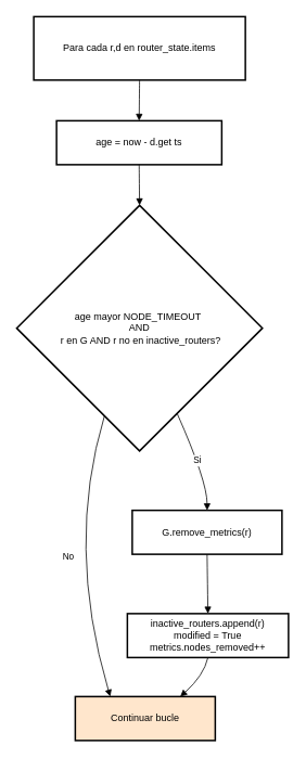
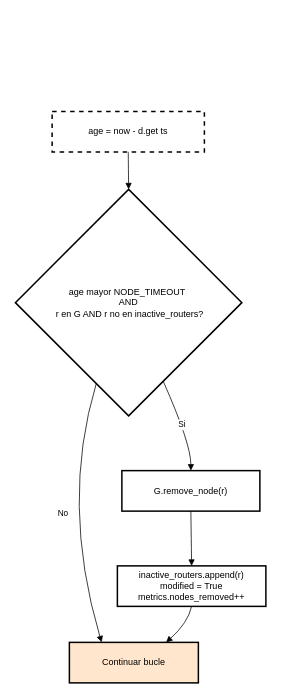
  <mxCell id="0" />
  <mxCell id="1" parent="0" />
- <mxCell id="2" value="Para cada r,d en router_state.items" style="whiteSpace=wrap;strokeWidth=2;" vertex="1" parent="1"><mxGeometry x="41" y="20" width="260" height="78" as="geometry" /></mxCell>
- <mxCell id="3" value="age = now - d.get ts" style="whiteSpace=wrap;strokeWidth=2;" vertex="1" parent="1"><mxGeometry x="69" y="148" width="203" height="54" as="geometry" /></mxCell>
+ <mxCell id="3" value="age = now - d.get ts" style="whiteSpace=wrap;strokeWidth=2;dashed=1;" vertex="1" parent="1"><mxGeometry x="69" y="148" width="203" height="54" as="geometry" /></mxCell>
  <mxCell id="4" value="age mayor NODE_TIMEOUT &#10;AND&#10; r en G AND r no en inactive_routers?" style="rhombus;strokeWidth=2;whiteSpace=wrap;" vertex="1" parent="1"><mxGeometry x="20" y="252" width="302" height="302" as="geometry" /></mxCell>
- <mxCell id="5" value="G.remove_metrics(r)" style="whiteSpace=wrap;strokeWidth=2;" vertex="1" parent="1"><mxGeometry x="162" y="627" width="184" height="54" as="geometry" /></mxCell>
+ <mxCell id="5" value="G.remove_node(r)" style="whiteSpace=wrap;strokeWidth=2;" vertex="1" parent="1"><mxGeometry x="162" y="627" width="184" height="54" as="geometry" /></mxCell>
  <mxCell id="6" value="inactive_routers.append(r)&#10;modified = True&#10;metrics.nodes_removed++" style="whiteSpace=wrap;strokeWidth=2;" vertex="1" parent="1"><mxGeometry x="156" y="754" width="198" height="54" as="geometry" /></mxCell>
- <mxCell id="7" value="" style="curved=1;startArrow=none;endArrow=block;exitX=0.5;exitY=1;entryX=0.5;entryY=0;rounded=0;exitDx=0;exitDy=0;" edge="1" parent="1" source="2" target="3"><mxGeometry relative="1" as="geometry"><Array as="points" /></mxGeometry></mxCell>
  <mxCell id="8" value="" style="curved=1;startArrow=none;endArrow=block;exitX=0.5;exitY=1;entryX=0.5;entryY=0;rounded=0;" edge="1" parent="1" source="3" target="4"><mxGeometry relative="1" as="geometry"><Array as="points" /></mxGeometry></mxCell>
  <mxCell id="9" value="Si" style="curved=1;startArrow=none;endArrow=block;exitX=0.72;exitY=1;entryX=0.5;entryY=0;rounded=0;" edge="1" parent="1" source="4" target="5"><mxGeometry relative="1" as="geometry"><Array as="points"><mxPoint x="254" y="591" /></Array></mxGeometry></mxCell>
  <mxCell id="10" value="No" style="curved=1;startArrow=none;endArrow=block;exitX=0.3;exitY=1;entryX=0.25;entryY=0;rounded=0;entryDx=0;entryDy=0;" edge="1" parent="1" source="4" target="13"><mxGeometry relative="1" as="geometry"><Array as="points"><mxPoint x="80" y="670" /></Array><mxPoint x="192.167" y="1147.333" as="targetPoint" /></mxGeometry></mxCell>
  <mxCell id="11" value="" style="curved=1;startArrow=none;endArrow=block;exitX=0.5;exitY=1;entryX=0.5;entryY=0;rounded=0;" edge="1" parent="1" source="5" target="6"><mxGeometry relative="1" as="geometry"><Array as="points" /></mxGeometry></mxCell>
  <mxCell id="12" value="" style="curved=1;startArrow=none;endArrow=block;exitX=0.5;exitY=1;entryX=0.75;entryY=0;rounded=0;entryDx=0;entryDy=0;exitDx=0;exitDy=0;" edge="1" parent="1" source="6" target="13"><mxGeometry relative="1" as="geometry"><Array as="points"><mxPoint x="250" y="830" /></Array><mxPoint x="261.5" y="827" as="targetPoint" /><mxPoint x="262.5" y="754" as="sourcePoint" /></mxGeometry></mxCell>
  <mxCell id="13" value="Continuar bucle" style="whiteSpace=wrap;strokeWidth=2;fillColor=#ffe6cc;" vertex="1" parent="1"><mxGeometry x="92" y="856" width="172" height="54" as="geometry" /></mxCell>
